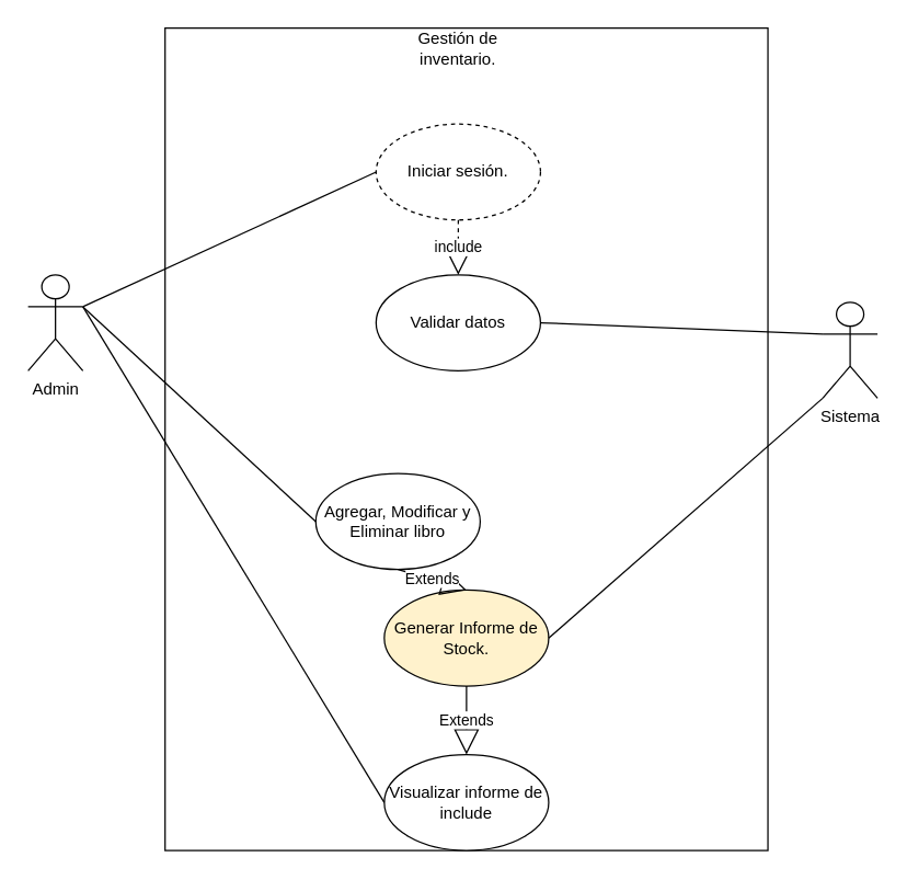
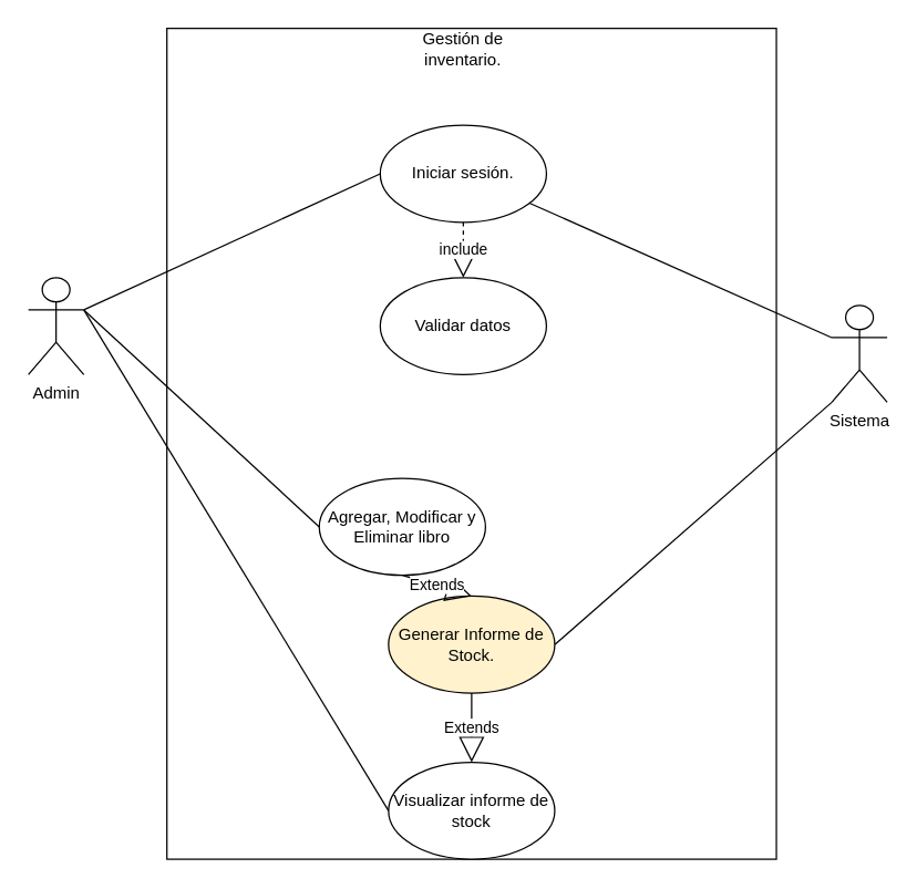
  <mxCell id="0" />
  <mxCell id="1" parent="0" />
  <mxCell id="2" value="" style="rounded=0;whiteSpace=wrap;html=1;" vertex="1" parent="1"><mxGeometry x="120" y="20" width="440" height="600" as="geometry" /></mxCell>
  <mxCell id="3" value="Gestión de inventario." style="text;html=1;strokeColor=none;fillColor=none;align=center;verticalAlign=middle;whiteSpace=wrap;rounded=0;" vertex="1" parent="1"><mxGeometry x="291" y="20" width="86" height="30" as="geometry" /></mxCell>
- <mxCell id="4" value="Iniciar sesión." style="ellipse;whiteSpace=wrap;html=1;dashed=1;" vertex="1" parent="1"><mxGeometry x="274" y="90" width="120" height="70" as="geometry" /></mxCell>
+ <mxCell id="4" value="Iniciar sesión." style="ellipse;whiteSpace=wrap;html=1;" vertex="1" parent="1"><mxGeometry x="274" y="90" width="120" height="70" as="geometry" /></mxCell>
  <mxCell id="5" value="Validar datos" style="ellipse;whiteSpace=wrap;html=1;" vertex="1" parent="1"><mxGeometry x="274" y="200" width="120" height="70" as="geometry" /></mxCell>
  <mxCell id="6" value="Agregar, Modificar y Eliminar libro" style="ellipse;whiteSpace=wrap;html=1;" vertex="1" parent="1"><mxGeometry x="230" y="345" width="120" height="70" as="geometry" /></mxCell>
  <mxCell id="7" value="Sistema" style="shape=umlActor;verticalLabelPosition=bottom;verticalAlign=top;html=1;outlineConnect=0;" vertex="1" parent="1"><mxGeometry x="600" y="220" width="40" height="70" as="geometry" /></mxCell>
  <mxCell id="8" value="Admin" style="shape=umlActor;verticalLabelPosition=bottom;verticalAlign=top;html=1;outlineConnect=0;" vertex="1" parent="1"><mxGeometry x="20" y="200" width="40" height="70" as="geometry" /></mxCell>
  <mxCell id="9" value="" style="endArrow=none;html=1;rounded=0;entryX=0;entryY=0.5;entryDx=0;entryDy=0;exitX=1;exitY=0.333;exitDx=0;exitDy=0;exitPerimeter=0;" edge="1" parent="1" source="8" target="4"><mxGeometry width="50" height="50" relative="1" as="geometry"><mxPoint x="20" y="190" as="sourcePoint" /><mxPoint x="70" y="140" as="targetPoint" /></mxGeometry></mxCell>
- <mxCell id="10" value="" style="endArrow=none;html=1;rounded=0;entryX=1;entryY=0.5;entryDx=0;entryDy=0;exitX=0;exitY=0.333;exitDx=0;exitDy=0;exitPerimeter=0;" edge="1" parent="1" source="7" target="5"><mxGeometry width="50" height="50" relative="1" as="geometry"><mxPoint x="40" y="410" as="sourcePoint" /><mxPoint x="90" y="360" as="targetPoint" /></mxGeometry></mxCell>
+ <mxCell id="10" value="" style="endArrow=none;html=1;rounded=0;exitX=0;exitY=0.333;exitDx=0;exitDy=0;exitPerimeter=0;" edge="1" parent="1" source="7" target="4"><mxGeometry width="50" height="50" relative="1" as="geometry"><mxPoint x="40" y="410" as="sourcePoint" /><mxPoint x="90" y="360" as="targetPoint" /></mxGeometry></mxCell>
  <mxCell id="11" value="" style="endArrow=none;html=1;rounded=0;entryX=0;entryY=0.5;entryDx=0;entryDy=0;exitX=1;exitY=0.333;exitDx=0;exitDy=0;exitPerimeter=0;" edge="1" parent="1" source="8" target="6"><mxGeometry width="50" height="50" relative="1" as="geometry"><mxPoint x="20" y="420" as="sourcePoint" /><mxPoint x="70" y="370" as="targetPoint" /></mxGeometry></mxCell>
  <mxCell id="12" value="Generar Informe de Stock." style="ellipse;whiteSpace=wrap;html=1;fillColor=#fff2cc;" vertex="1" parent="1"><mxGeometry x="280" y="430" width="120" height="70" as="geometry" /></mxCell>
  <mxCell id="13" value="" style="endArrow=none;html=1;rounded=0;entryX=0;entryY=1;entryDx=0;entryDy=0;entryPerimeter=0;exitX=1;exitY=0.5;exitDx=0;exitDy=0;" edge="1" parent="1" source="12" target="7"><mxGeometry width="50" height="50" relative="1" as="geometry"><mxPoint x="630" y="420" as="sourcePoint" /><mxPoint x="680" y="370" as="targetPoint" /></mxGeometry></mxCell>
  <mxCell id="14" value="include" style="endArrow=block;endSize=16;endFill=0;html=1;rounded=0;dashed=1;entryX=0.5;entryY=0;entryDx=0;entryDy=0;exitX=0.5;exitY=1;exitDx=0;exitDy=0;" edge="1" parent="1" source="4" target="5"><mxGeometry width="160" relative="1" as="geometry"><mxPoint x="-40" y="140" as="sourcePoint" /><mxPoint x="120" y="140" as="targetPoint" /></mxGeometry></mxCell>
- <mxCell id="15" value="&lt;div&gt;Visualizar informe de include&lt;br&gt;&lt;/div&gt;" style="ellipse;whiteSpace=wrap;html=1;" vertex="1" parent="1"><mxGeometry x="280" y="550" width="120" height="70" as="geometry" /></mxCell>
+ <mxCell id="15" value="&lt;div&gt;Visualizar informe de stock&lt;br&gt;&lt;/div&gt;" style="ellipse;whiteSpace=wrap;html=1;" vertex="1" parent="1"><mxGeometry x="280" y="550" width="120" height="70" as="geometry" /></mxCell>
  <mxCell id="16" value="" style="endArrow=none;html=1;rounded=0;entryX=0;entryY=0.5;entryDx=0;entryDy=0;exitX=1;exitY=0.333;exitDx=0;exitDy=0;exitPerimeter=0;" edge="1" parent="1" source="8" target="15"><mxGeometry width="50" height="50" relative="1" as="geometry"><mxPoint x="-30" y="410" as="sourcePoint" /><mxPoint x="20" y="360" as="targetPoint" /></mxGeometry></mxCell>
  <mxCell id="17" value="Extends" style="endArrow=block;endSize=16;endFill=0;html=1;rounded=0;exitX=0.5;exitY=1;exitDx=0;exitDy=0;entryX=0.5;entryY=0;entryDx=0;entryDy=0;" edge="1" parent="1" source="6" target="12"><mxGeometry width="160" relative="1" as="geometry"><mxPoint x="-40" y="470" as="sourcePoint" /><mxPoint x="120" y="470" as="targetPoint" /></mxGeometry></mxCell>
  <mxCell id="18" value="Extends" style="endArrow=block;endSize=16;endFill=0;html=1;rounded=0;exitX=0.5;exitY=1;exitDx=0;exitDy=0;entryX=0.5;entryY=0;entryDx=0;entryDy=0;" edge="1" parent="1" source="12" target="15"><mxGeometry width="160" relative="1" as="geometry"><mxPoint x="20" y="500" as="sourcePoint" /><mxPoint x="180" y="500" as="targetPoint" /></mxGeometry></mxCell>
